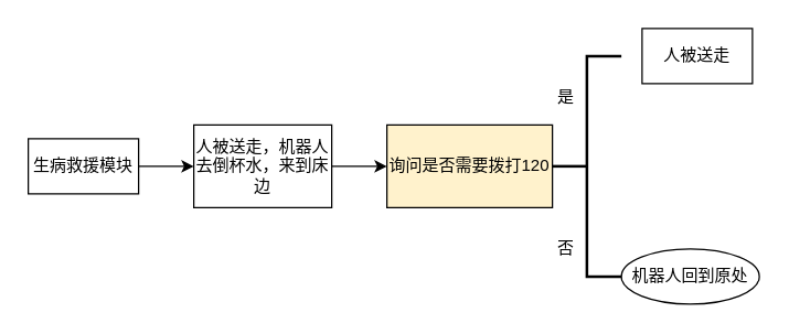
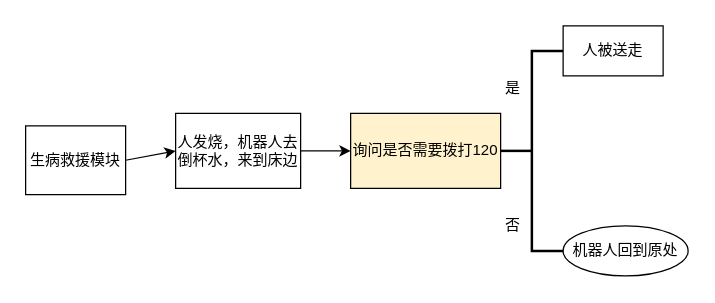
  <mxCell id="0" />
  <mxCell id="1" parent="0" />
- <mxCell id="2" value="生病救援模块" style="rounded=0;whiteSpace=wrap;html=1;" vertex="1" parent="1"><mxGeometry x="20" y="100" width="80" height="40" as="geometry" /></mxCell>
- <mxCell id="3" value="人被送走，机器人去倒杯水，来到床边" style="rounded=0;whiteSpace=wrap;html=1;" vertex="1" parent="1"><mxGeometry x="140" y="90" width="100" height="60" as="geometry" /></mxCell>
+ <mxCell id="2" value="生病救援模块" style="rounded=0;whiteSpace=wrap;html=1;" vertex="1" parent="1"><mxGeometry x="20" y="100" width="80" height="55" as="geometry" /></mxCell>
+ <mxCell id="3" value="人发烧，机器人去倒杯水，来到床边" style="rounded=0;whiteSpace=wrap;html=1;" vertex="1" parent="1"><mxGeometry x="140" y="90" width="100" height="60" as="geometry" /></mxCell>
  <mxCell id="4" value="询问是否需要拨打120" style="rounded=0;whiteSpace=wrap;html=1;fillColor=#fff2cc;" vertex="1" parent="1"><mxGeometry x="280" y="90" width="120" height="60" as="geometry" /></mxCell>
  <mxCell id="5" value="" style="strokeWidth=2;html=1;shape=mxgraph.flowchart.annotation_2;align=left;labelPosition=right;pointerEvents=1;" vertex="1" parent="1"><mxGeometry x="400" y="40" width="50" height="160" as="geometry" /></mxCell>
  <mxCell id="6" value="是" style="text;html=1;strokeColor=none;fillColor=none;align=center;verticalAlign=middle;whiteSpace=wrap;rounded=0;" vertex="1" parent="1"><mxGeometry x="390" y="60" width="40" height="20" as="geometry" /></mxCell>
  <mxCell id="7" value="否" style="text;html=1;strokeColor=none;fillColor=none;align=center;verticalAlign=middle;whiteSpace=wrap;rounded=0;" vertex="1" parent="1"><mxGeometry x="390" y="170" width="40" height="20" as="geometry" /></mxCell>
- <mxCell id="8" value="人被送走" style="rounded=0;whiteSpace=wrap;html=1;" vertex="1" parent="1"><mxGeometry x="465" y="20" width="80" height="40" as="geometry" /></mxCell>
+ <mxCell id="8" value="人被送走" style="rounded=0;whiteSpace=wrap;html=1;" vertex="1" parent="1"><mxGeometry x="450" y="20" width="80" height="40" as="geometry" /></mxCell>
  <mxCell id="9" value="机器人回到原处" style="ellipse;whiteSpace=wrap;html=1;" vertex="1" parent="1"><mxGeometry x="450" y="180" width="100" height="40" as="geometry" /></mxCell>
  <mxCell id="10" value="" style="endArrow=classic;html=1;exitX=1;exitY=0.5;exitDx=0;exitDy=0;" edge="1" parent="1" source="2"><mxGeometry width="50" height="50" relative="1" as="geometry"><mxPoint x="400" y="150" as="sourcePoint" /><mxPoint x="140" y="120" as="targetPoint" /></mxGeometry></mxCell>
  <mxCell id="11" value="" style="endArrow=classic;html=1;exitX=1;exitY=0.5;exitDx=0;exitDy=0;entryX=0;entryY=0.5;entryDx=0;entryDy=0;" edge="1" parent="1" source="3" target="4"><mxGeometry width="50" height="50" relative="1" as="geometry"><mxPoint x="400" y="150" as="sourcePoint" /><mxPoint x="450" y="100" as="targetPoint" /></mxGeometry></mxCell>
